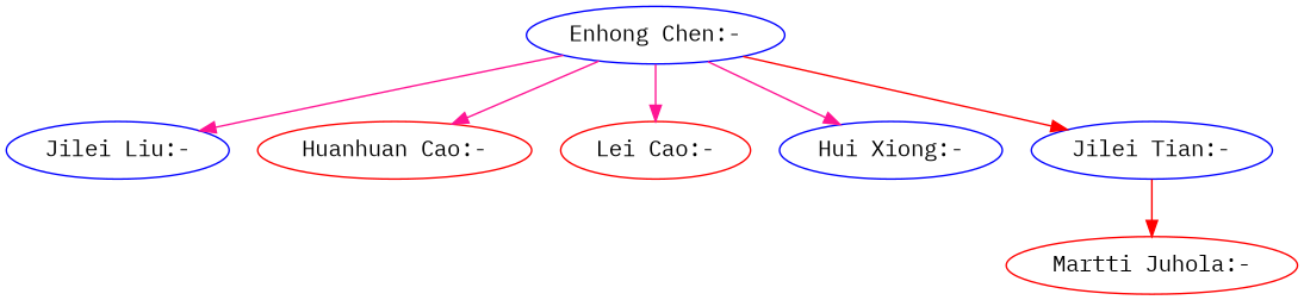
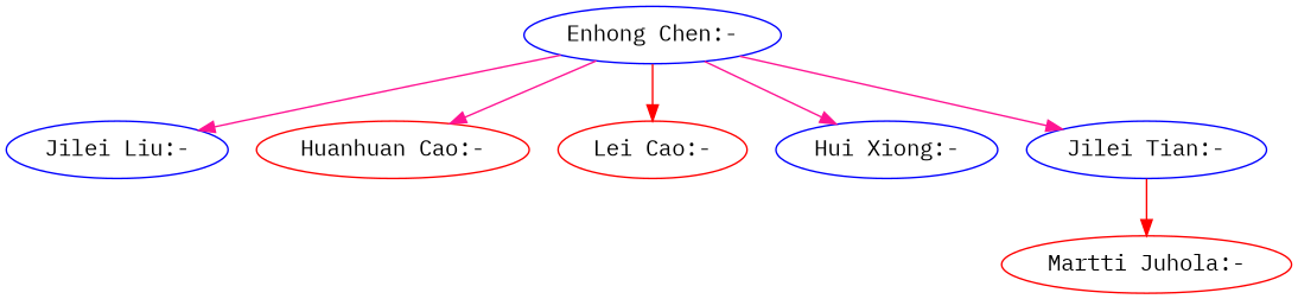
  strict digraph {
    fontname="IBM Plex Mono"
    node [color=blue fontname="IBM Plex Mono"]
    edge [color=deeppink fontname="IBM Plex Mono"]
    n1 [label="Jilei Liu:-"]
    "Enhong Chen:-"
    "Huanhuan Cao:-" [color=red]
    n4 [color=red label="Lei Cao:-"]
    "Hui Xiong:-"
    "Jilei Tian:-"
    "Martti Juhola:-" [color=red]
    "Enhong Chen:-" -> n1
    "Enhong Chen:-" -> "Huanhuan Cao:-"
-   "Enhong Chen:-" -> n4
+   "Enhong Chen:-" -> n4 [color=red]
    "Enhong Chen:-" -> "Hui Xiong:-"
-   "Enhong Chen:-" -> "Jilei Tian:-" [color=red]
+   "Enhong Chen:-" -> "Jilei Tian:-"
    "Jilei Tian:-" -> "Martti Juhola:-" [color=red]
  }
